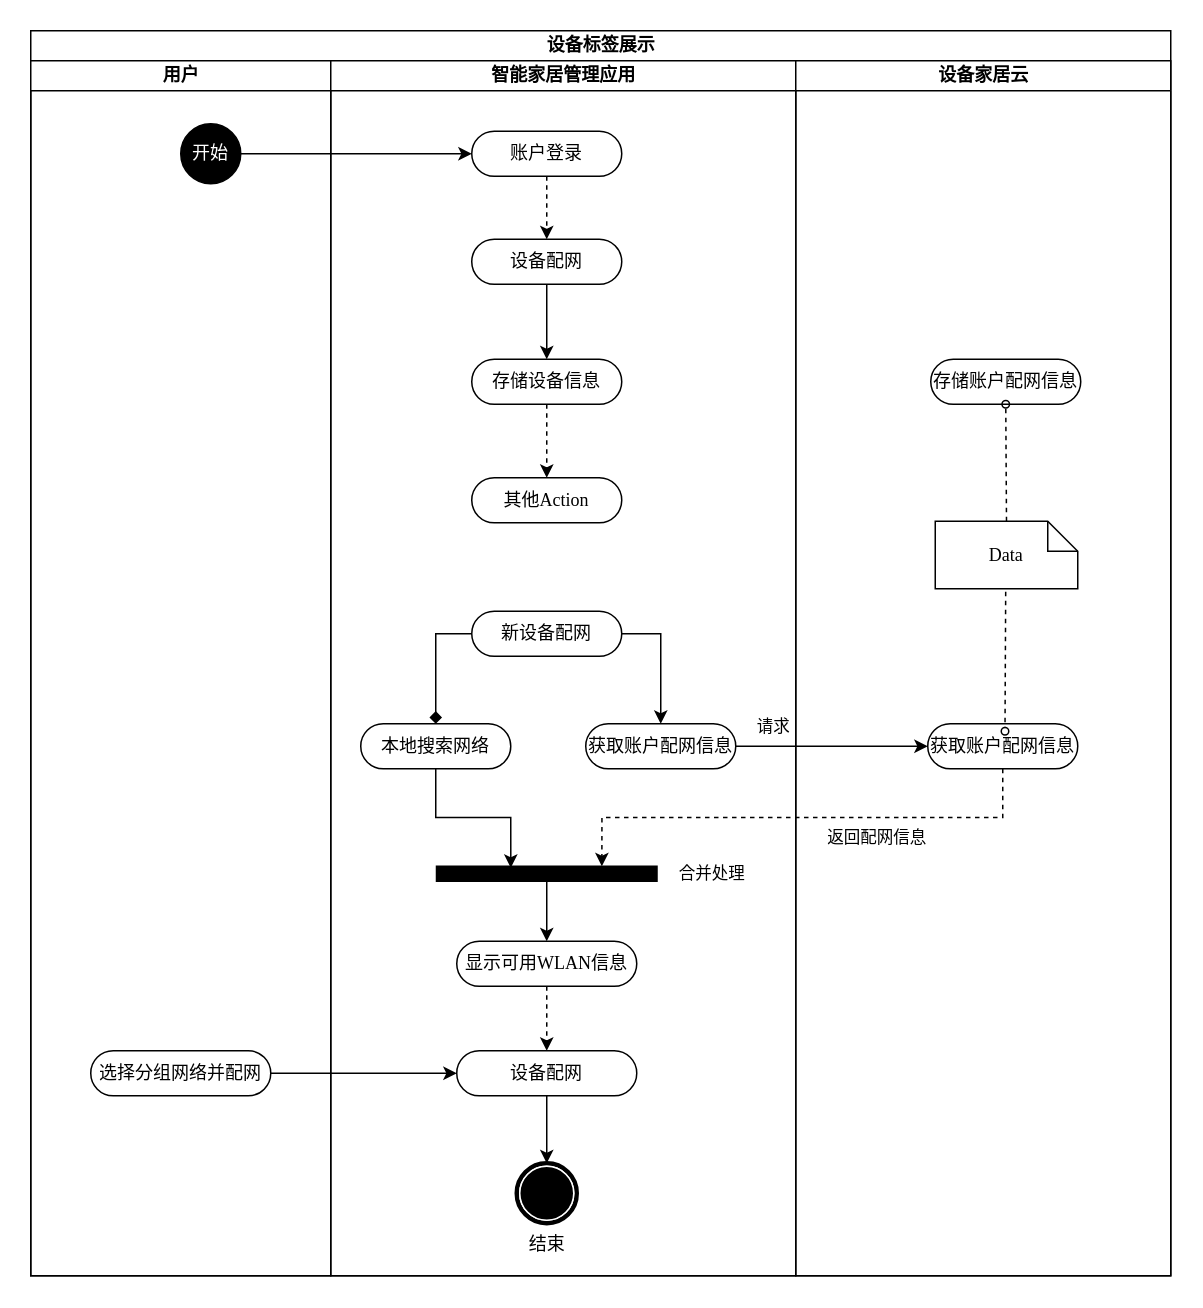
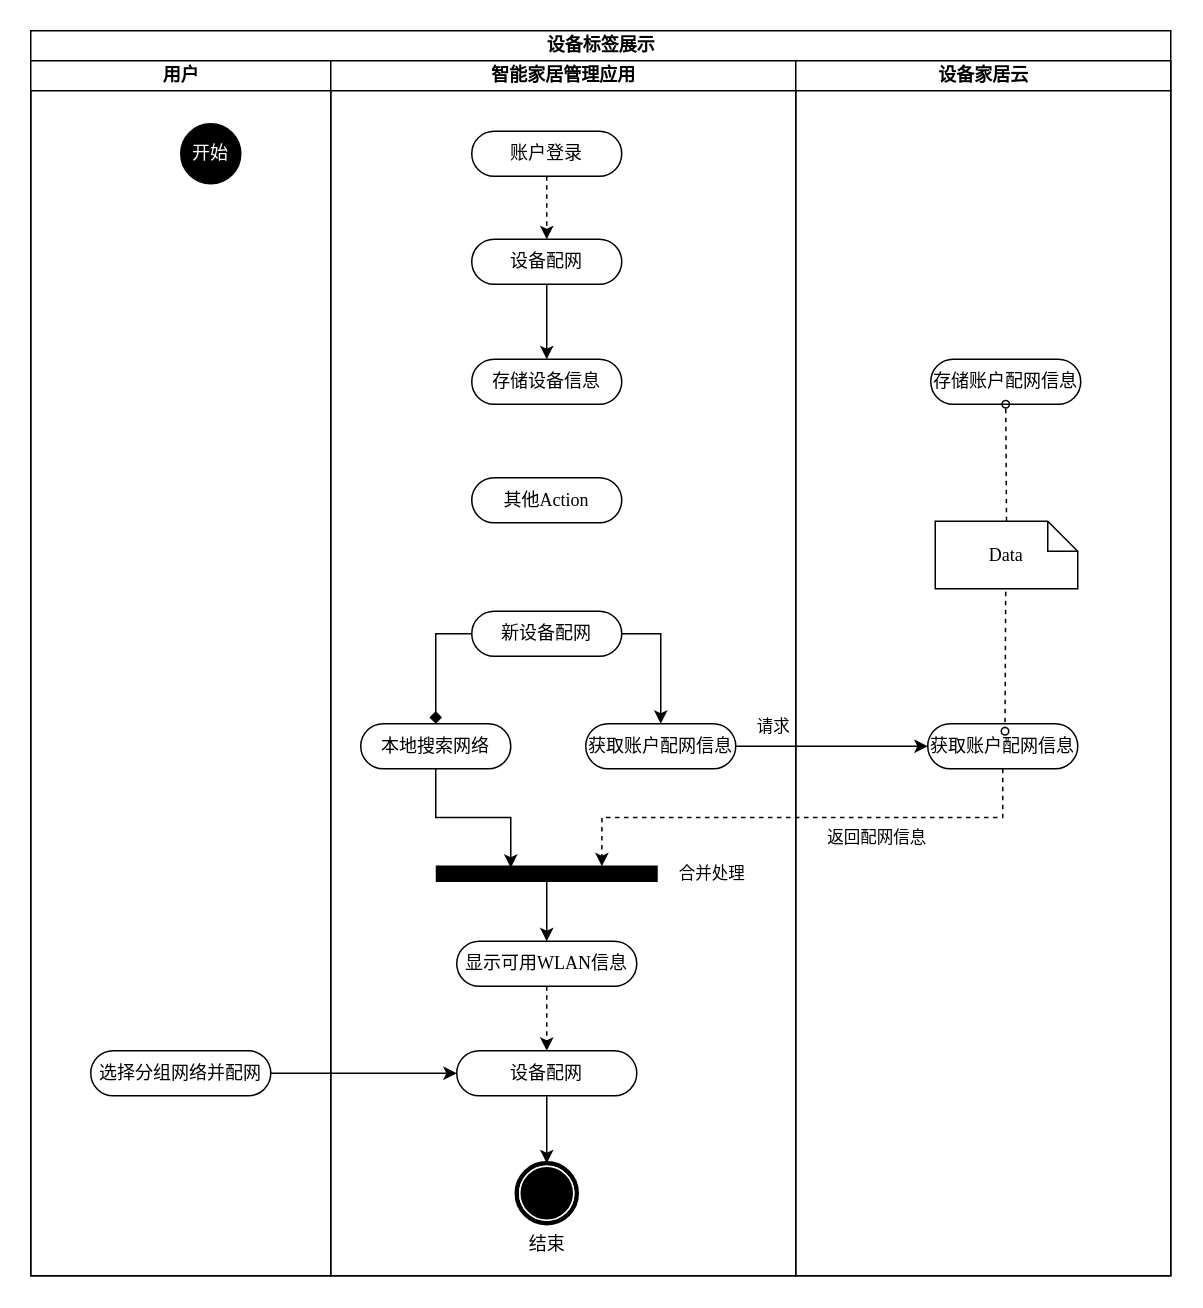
  <mxCell id="0" />
  <mxCell id="1" parent="0" />
  <mxCell id="2" value="设备标签展示" style="swimlane;html=1;childLayout=stackLayout;startSize=20;rounded=0;shadow=0;comic=0;labelBackgroundColor=none;strokeWidth=1;fontFamily=Verdana;fontSize=12;align=center;" vertex="1" parent="1"><mxGeometry x="20" y="20" width="760" height="830" as="geometry" /></mxCell>
  <mxCell id="3" value="用户" style="swimlane;html=1;startSize=20;" vertex="1" parent="2"><mxGeometry y="20" width="200" height="810" as="geometry" /></mxCell>
  <mxCell id="4" value="选择分组网络并配网" style="rounded=1;whiteSpace=wrap;html=1;shadow=0;comic=0;labelBackgroundColor=none;strokeWidth=1;fontFamily=Verdana;fontSize=12;align=center;arcSize=50;" vertex="1" parent="3"><mxGeometry x="40" y="660" width="120" height="30" as="geometry" /></mxCell>
  <mxCell id="5" value="&lt;font color=&quot;#ffffff&quot;&gt;开始&lt;/font&gt;" style="ellipse;whiteSpace=wrap;html=1;rounded=0;shadow=0;comic=0;labelBackgroundColor=none;strokeWidth=1;fillColor=#000000;fontFamily=Verdana;fontSize=12;align=center;" vertex="1" parent="3"><mxGeometry x="100" y="42" width="40" height="40" as="geometry" /></mxCell>
  <mxCell id="6" value="智能家居管理应用" style="swimlane;html=1;startSize=20;" vertex="1" parent="2"><mxGeometry x="200" y="20" width="310" height="810" as="geometry" /></mxCell>
- <mxCell id="7" style="edgeStyle=orthogonalEdgeStyle;rounded=0;orthogonalLoop=1;jettySize=auto;html=1;exitX=0.5;exitY=1;exitDx=0;exitDy=0;dashed=1;" edge="1" parent="6" source="8" target="13"><mxGeometry relative="1" as="geometry" /></mxCell>
  <mxCell id="8" value="存储设备信息" style="rounded=1;whiteSpace=wrap;html=1;shadow=0;comic=0;labelBackgroundColor=none;strokeWidth=1;fontFamily=Verdana;fontSize=12;align=center;arcSize=50;" vertex="1" parent="6"><mxGeometry x="94" y="199" width="100" height="30" as="geometry" /></mxCell>
  <mxCell id="9" style="edgeStyle=orthogonalEdgeStyle;rounded=0;orthogonalLoop=1;jettySize=auto;html=1;exitX=0.5;exitY=1;exitDx=0;exitDy=0;entryX=0.5;entryY=0;entryDx=0;entryDy=0;" edge="1" parent="6" source="10" target="8"><mxGeometry relative="1" as="geometry" /></mxCell>
  <mxCell id="10" value="设备配网" style="rounded=1;whiteSpace=wrap;html=1;shadow=0;comic=0;labelBackgroundColor=none;strokeWidth=1;fontFamily=Verdana;fontSize=12;align=center;arcSize=50;" vertex="1" parent="6"><mxGeometry x="94" y="119" width="100" height="30" as="geometry" /></mxCell>
  <mxCell id="11" style="edgeStyle=orthogonalEdgeStyle;rounded=0;orthogonalLoop=1;jettySize=auto;html=1;exitX=0.5;exitY=1;exitDx=0;exitDy=0;entryX=0.5;entryY=0;entryDx=0;entryDy=0;dashed=1;" edge="1" parent="6" source="12" target="10"><mxGeometry relative="1" as="geometry" /></mxCell>
  <mxCell id="12" value="账户登录" style="rounded=1;whiteSpace=wrap;html=1;shadow=0;comic=0;labelBackgroundColor=none;strokeWidth=1;fontFamily=Verdana;fontSize=12;align=center;arcSize=50;" vertex="1" parent="6"><mxGeometry x="94" y="47" width="100" height="30" as="geometry" /></mxCell>
  <mxCell id="13" value="其他Action" style="rounded=1;whiteSpace=wrap;html=1;shadow=0;comic=0;labelBackgroundColor=none;strokeWidth=1;fontFamily=Verdana;fontSize=12;align=center;arcSize=50;" vertex="1" parent="6"><mxGeometry x="94" y="278" width="100" height="30" as="geometry" /></mxCell>
  <mxCell id="14" style="edgeStyle=orthogonalEdgeStyle;rounded=0;orthogonalLoop=1;jettySize=auto;html=1;exitX=0.5;exitY=1;exitDx=0;exitDy=0;entryX=0.337;entryY=0.1;entryDx=0;entryDy=0;entryPerimeter=0;" edge="1" parent="6" source="15" target="20"><mxGeometry relative="1" as="geometry" /></mxCell>
  <mxCell id="15" value="本地搜索网络" style="rounded=1;whiteSpace=wrap;html=1;shadow=0;comic=0;labelBackgroundColor=none;strokeWidth=1;fontFamily=Verdana;fontSize=12;align=center;arcSize=50;" vertex="1" parent="6"><mxGeometry x="20" y="442" width="100" height="30" as="geometry" /></mxCell>
  <mxCell id="16" style="edgeStyle=orthogonalEdgeStyle;rounded=0;orthogonalLoop=1;jettySize=auto;html=1;exitX=0;exitY=0.5;exitDx=0;exitDy=0;endArrow=diamond;" edge="1" parent="6" source="18" target="15"><mxGeometry relative="1" as="geometry"><Array as="points"><mxPoint x="70" y="382" /></Array></mxGeometry></mxCell>
  <mxCell id="17" style="edgeStyle=orthogonalEdgeStyle;rounded=0;orthogonalLoop=1;jettySize=auto;html=1;exitX=1;exitY=0.5;exitDx=0;exitDy=0;entryX=0.5;entryY=0;entryDx=0;entryDy=0;" edge="1" parent="6" source="18" target="26"><mxGeometry relative="1" as="geometry" /></mxCell>
  <mxCell id="18" value="新设备配网" style="rounded=1;whiteSpace=wrap;html=1;shadow=0;comic=0;labelBackgroundColor=none;strokeWidth=1;fontFamily=Verdana;fontSize=12;align=center;arcSize=50;" vertex="1" parent="6"><mxGeometry x="94" y="367" width="100" height="30" as="geometry" /></mxCell>
  <mxCell id="19" style="edgeStyle=orthogonalEdgeStyle;rounded=0;orthogonalLoop=1;jettySize=auto;html=1;exitX=0.5;exitY=1;exitDx=0;exitDy=0;" edge="1" parent="6" source="20" target="22"><mxGeometry relative="1" as="geometry" /></mxCell>
  <mxCell id="20" value="" style="whiteSpace=wrap;html=1;rounded=0;shadow=0;comic=0;labelBackgroundColor=none;strokeWidth=1;fillColor=#000000;fontFamily=Verdana;fontSize=12;align=center;rotation=0;" vertex="1" parent="6"><mxGeometry x="70.5" y="537" width="147" height="10" as="geometry" /></mxCell>
  <mxCell id="21" style="edgeStyle=orthogonalEdgeStyle;rounded=0;orthogonalLoop=1;jettySize=auto;html=1;exitX=0.5;exitY=1;exitDx=0;exitDy=0;entryX=0.5;entryY=0;entryDx=0;entryDy=0;dashed=1;" edge="1" parent="6" source="22" target="25"><mxGeometry relative="1" as="geometry" /></mxCell>
  <mxCell id="22" value="显示可用WLAN信息" style="rounded=1;whiteSpace=wrap;html=1;shadow=0;comic=0;labelBackgroundColor=none;strokeWidth=1;fontFamily=Verdana;fontSize=12;align=center;arcSize=50;" vertex="1" parent="6"><mxGeometry x="84" y="587" width="120" height="30" as="geometry" /></mxCell>
  <mxCell id="23" value="结束" style="shape=mxgraph.bpmn.shape;html=1;verticalLabelPosition=bottom;labelBackgroundColor=#ffffff;verticalAlign=top;perimeter=ellipsePerimeter;outline=end;symbol=terminate;rounded=0;shadow=0;comic=0;strokeWidth=1;fontFamily=Verdana;fontSize=12;align=center;" vertex="1" parent="6"><mxGeometry x="124" y="735" width="40" height="40" as="geometry" /></mxCell>
  <mxCell id="24" style="edgeStyle=orthogonalEdgeStyle;rounded=0;orthogonalLoop=1;jettySize=auto;html=1;exitX=0.5;exitY=1;exitDx=0;exitDy=0;entryX=0.5;entryY=0;entryDx=0;entryDy=0;" edge="1" parent="6" source="25" target="23"><mxGeometry relative="1" as="geometry" /></mxCell>
  <mxCell id="25" value="设备配网" style="rounded=1;whiteSpace=wrap;html=1;shadow=0;comic=0;labelBackgroundColor=none;strokeWidth=1;fontFamily=Verdana;fontSize=12;align=center;arcSize=50;" vertex="1" parent="6"><mxGeometry x="84" y="660" width="120" height="30" as="geometry" /></mxCell>
  <mxCell id="26" value="获取账户配网信息" style="rounded=1;whiteSpace=wrap;html=1;shadow=0;comic=0;labelBackgroundColor=none;strokeWidth=1;fontFamily=Verdana;fontSize=12;align=center;arcSize=50;" vertex="1" parent="6"><mxGeometry x="170" y="442" width="100" height="30" as="geometry" /></mxCell>
  <mxCell id="27" value="合并处理" style="edgeLabel;html=1;align=center;verticalAlign=middle;resizable=0;points=[];" vertex="1" connectable="0" parent="6"><mxGeometry x="260" y="539" as="geometry"><mxPoint x="-7" y="2" as="offset" /></mxGeometry></mxCell>
  <mxCell id="28" value="请求" style="edgeLabel;html=1;align=center;verticalAlign=middle;resizable=0;points=[];" vertex="1" connectable="0" parent="6"><mxGeometry x="310" y="437" as="geometry"><mxPoint x="-16" y="6" as="offset" /></mxGeometry></mxCell>
  <mxCell id="29" value="设备家居云" style="swimlane;html=1;startSize=20;" vertex="1" parent="2"><mxGeometry x="510" y="20" width="250" height="810" as="geometry" /></mxCell>
  <mxCell id="30" value="获取账户配网信息" style="rounded=1;whiteSpace=wrap;html=1;shadow=0;comic=0;labelBackgroundColor=none;strokeWidth=1;fontFamily=Verdana;fontSize=12;align=center;arcSize=50;" vertex="1" parent="29"><mxGeometry x="88" y="442" width="100" height="30" as="geometry" /></mxCell>
  <mxCell id="31" style="edgeStyle=none;rounded=0;html=1;dashed=1;labelBackgroundColor=none;startArrow=none;startFill=0;startSize=5;endArrow=oval;endFill=0;endSize=5;jettySize=auto;orthogonalLoop=1;strokeWidth=1;fontFamily=Verdana;fontSize=12;exitX=0.5;exitY=1;exitDx=0;exitDy=0;exitPerimeter=0;" edge="1" parent="29" source="33"><mxGeometry relative="1" as="geometry"><mxPoint x="140" y="525" as="sourcePoint" /><mxPoint x="139.5" y="447" as="targetPoint" /><Array as="points"><mxPoint x="140" y="347" /></Array></mxGeometry></mxCell>
  <mxCell id="32" value="存储账户配网信息" style="rounded=1;whiteSpace=wrap;html=1;shadow=0;comic=0;labelBackgroundColor=none;strokeWidth=1;fontFamily=Verdana;fontSize=12;align=center;arcSize=50;" vertex="1" parent="29"><mxGeometry x="90" y="199" width="100" height="30" as="geometry" /></mxCell>
  <mxCell id="33" value="Data" style="shape=note;whiteSpace=wrap;html=1;rounded=0;shadow=0;comic=0;labelBackgroundColor=none;strokeWidth=1;fontFamily=Verdana;fontSize=12;align=center;size=20;" vertex="1" parent="29"><mxGeometry x="93" y="307" width="95" height="45" as="geometry" /></mxCell>
  <mxCell id="34" style="edgeStyle=none;rounded=0;html=1;dashed=1;labelBackgroundColor=none;startArrow=none;startFill=0;startSize=5;endArrow=oval;endFill=0;endSize=5;jettySize=auto;orthogonalLoop=1;strokeWidth=1;fontFamily=Verdana;fontSize=12;exitX=0.5;exitY=0;exitDx=0;exitDy=0;exitPerimeter=0;" edge="1" parent="29" source="33"><mxGeometry relative="1" as="geometry"><mxPoint x="171.0" y="204" as="sourcePoint" /><mxPoint x="140.0" y="229" as="targetPoint" /></mxGeometry></mxCell>
- <mxCell id="35" style="edgeStyle=orthogonalEdgeStyle;rounded=0;orthogonalLoop=1;jettySize=auto;html=1;exitX=1;exitY=0.5;exitDx=0;exitDy=0;entryX=0;entryY=0.5;entryDx=0;entryDy=0;" edge="1" parent="2" source="5" target="12"><mxGeometry relative="1" as="geometry" /></mxCell>
  <mxCell id="36" style="edgeStyle=orthogonalEdgeStyle;rounded=0;orthogonalLoop=1;jettySize=auto;html=1;exitX=1;exitY=0.5;exitDx=0;exitDy=0;entryX=0;entryY=0.5;entryDx=0;entryDy=0;" edge="1" parent="2" source="26" target="30"><mxGeometry relative="1" as="geometry" /></mxCell>
  <mxCell id="37" style="edgeStyle=orthogonalEdgeStyle;rounded=0;orthogonalLoop=1;jettySize=auto;html=1;exitX=0.5;exitY=1;exitDx=0;exitDy=0;entryX=0.75;entryY=0;entryDx=0;entryDy=0;dashed=1;" edge="1" parent="2" source="30" target="20"><mxGeometry relative="1" as="geometry" /></mxCell>
  <mxCell id="38" value="返回配网信息" style="edgeLabel;html=1;align=center;verticalAlign=middle;resizable=0;points=[];" vertex="1" connectable="0" parent="37"><mxGeometry x="-0.293" y="-1" relative="1" as="geometry"><mxPoint y="13.5" as="offset" /></mxGeometry></mxCell>
  <mxCell id="39" style="edgeStyle=orthogonalEdgeStyle;rounded=0;orthogonalLoop=1;jettySize=auto;html=1;exitX=1;exitY=0.5;exitDx=0;exitDy=0;entryX=0;entryY=0.5;entryDx=0;entryDy=0;" edge="1" parent="2" source="4" target="25"><mxGeometry relative="1" as="geometry" /></mxCell>
